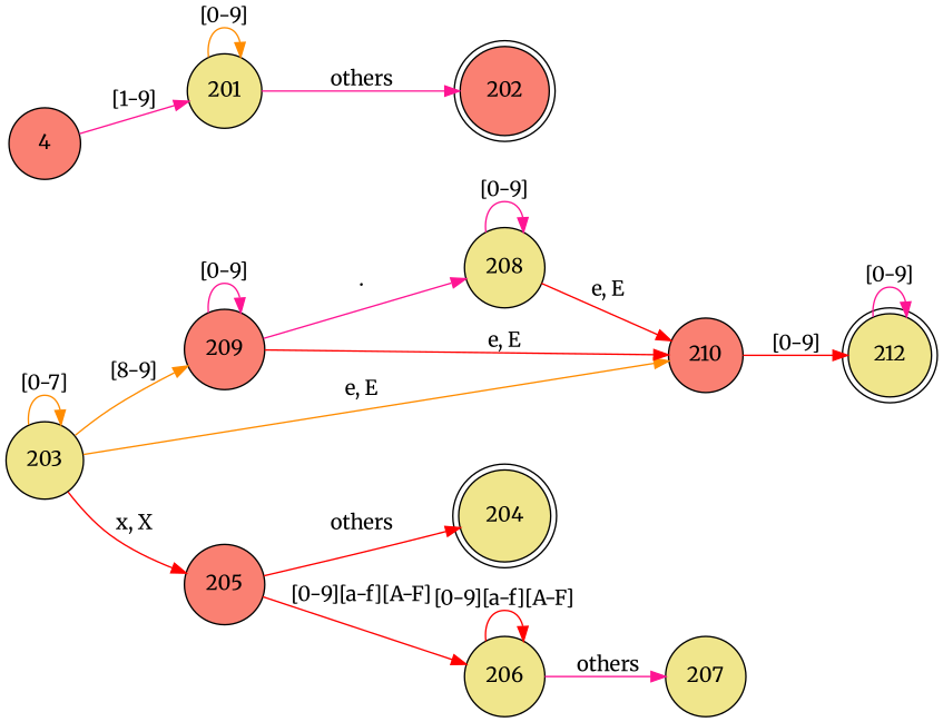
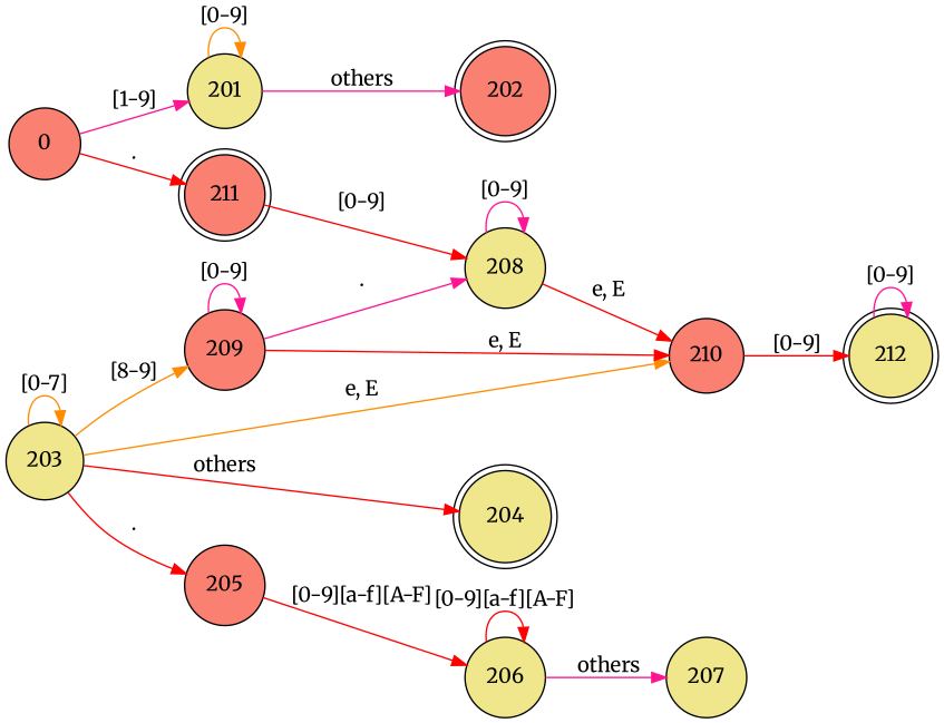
  digraph {
    fontname=Merriweather
    rankdir=LR
    node [fillcolor=khaki fontname=Merriweather shape=circle style=filled]
    edge [color=red fontname=Merriweather]
-   "  0  " [fillcolor=salmon label=4]
+   "  0  " [fillcolor=salmon]
    201
+   211 [fillcolor=salmon shape=doublecircle]
    202 [fillcolor=salmon shape=doublecircle]
    203
    204 [shape=doublecircle]
    209 [fillcolor=salmon]
    210 [fillcolor=salmon]
    205 [fillcolor=salmon]
    208
    212 [shape=doublecircle]
    206
    207
    "  0  " -> 201 [color=deeppink label="[1-9]"]
+   "  0  " -> 211 [label="."]
    201 -> 201 [color=darkorange label="[0-9]"]
    201 -> 202 [color=deeppink label=others]
+   211 -> 208 [label="[0-9]"]
    203 -> 203 [color=darkorange label="[0-7]"]
-   205 -> 204 [label=others]
+   203 -> 204 [label=others]
    203 -> 209 [color=darkorange label="[8-9]"]
    203 -> 210 [color=darkorange label="e, E"]
-   203 -> 205 [label="x, X"]
+   203 -> 205 [label="."]
    209 -> 209 [color=deeppink label="[0-9]"]
    209 -> 210 [label="e, E"]
    209 -> 208 [color=deeppink label="."]
    210 -> 212 [label="[0-9]"]
    205 -> 206 [label="[0-9][a-f][A-F]"]
    208 -> 210 [label="e, E"]
    208 -> 208 [color=deeppink label="[0-9]"]
    212 -> 212 [color=deeppink label="[0-9]"]
    206 -> 206 [label="[0-9][a-f][A-F]"]
    206 -> 207 [color=deeppink label=others]
  }
